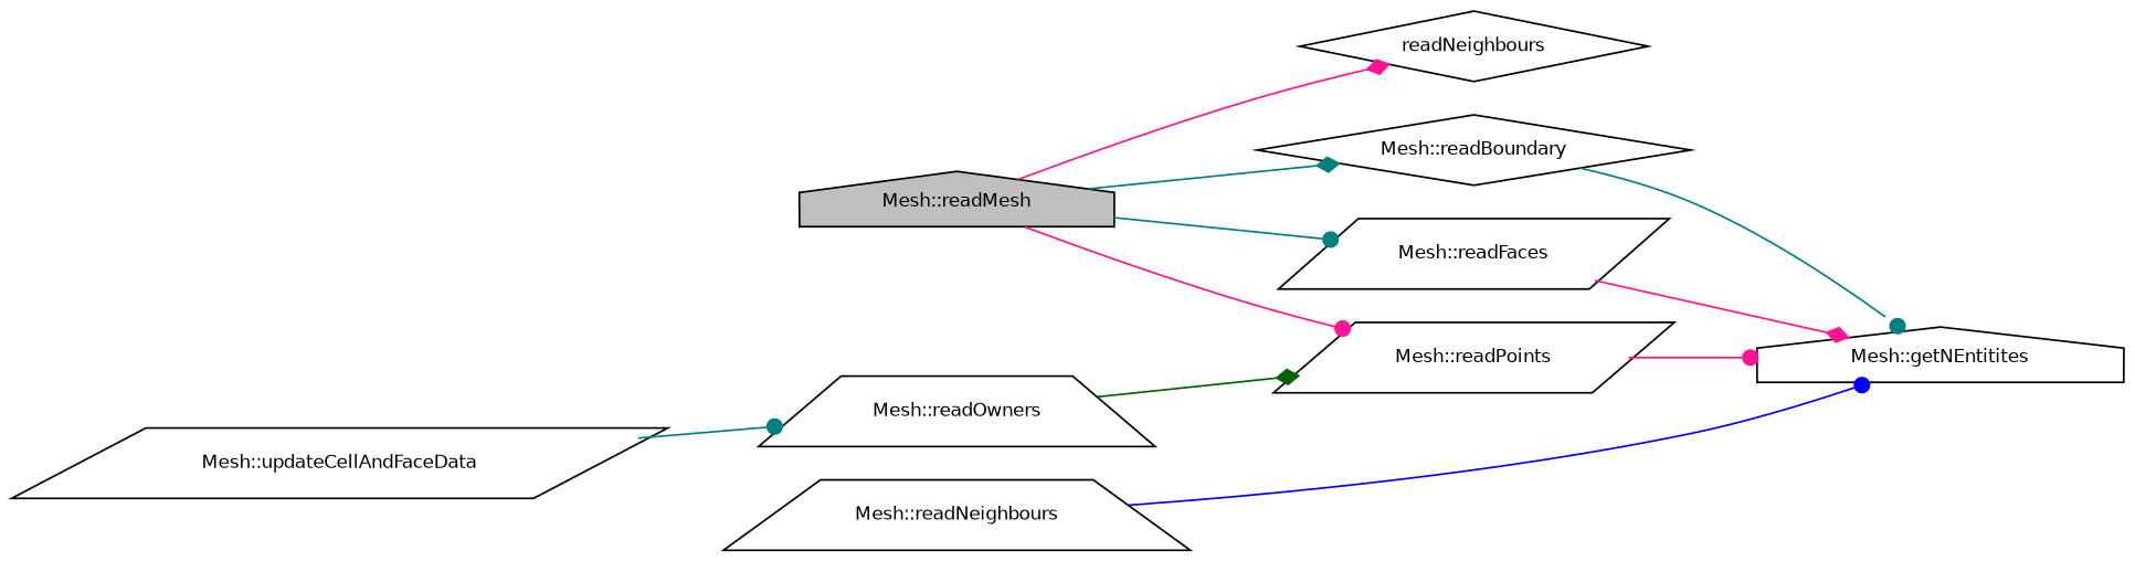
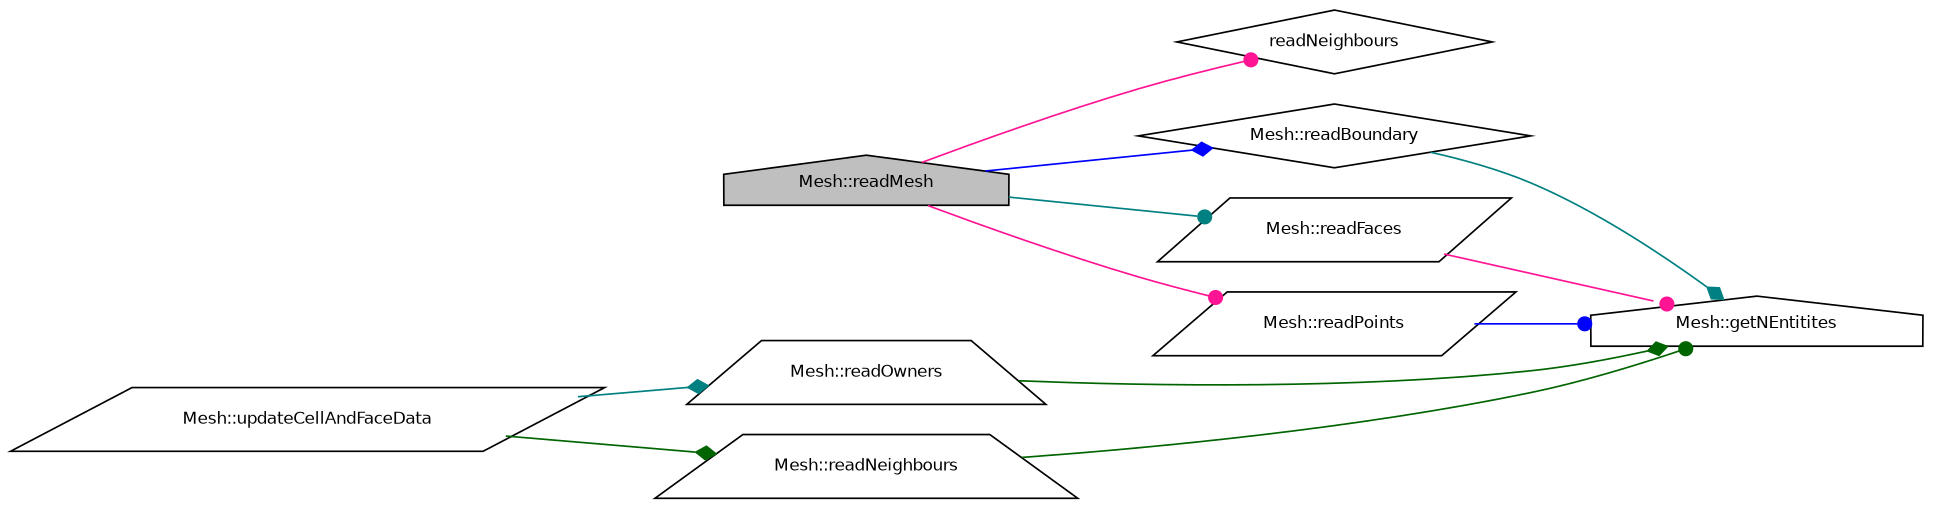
  digraph {
    rankdir=LR
    node [color=black fillcolor=white fontname=Helvetica fontsize=10 shape=parallelogram style=filled]
    edge [arrowhead=dot color=deeppink fontname=Helvetica fontsize=10 labelfontname=Helvetica labelfontsize=10 style=solid]
    n1 [fillcolor=grey75 fontcolor=black height=0.2 label="Mesh::readMesh" shape=house width=0.4]
    n2 [height=0.2 label=readNeighbours shape=diamond width=0.4]
    n3 [height=0.2 label="Mesh::readBoundary" shape=diamond width=0.4]
    n4 [height=0.2 label="Mesh::readFaces" width=0.4]
    n5 [height=0.2 label="Mesh::readPoints" width=0.4]
    n6 [height=0.2 label="Mesh::getNEntitites" shape=house width=0.4]
    n7 [height=0.2 label="Mesh::updateCellAndFaceData" width=0.4]
    n8 [height=0.2 label="Mesh::readNeighbours" shape=trapezium width=0.4]
    n9 [height=0.2 label="Mesh::readOwners" shape=trapezium width=0.4]
-   n1 -> n2 [arrowhead=diamond]
-   n1 -> n3 [arrowhead=diamond color=teal]
+   n1 -> n2
+   n1 -> n3 [arrowhead=diamond color=blue]
    n1 -> n4 [color=teal]
    n1 -> n5
-   n3 -> n6 [color=teal]
-   n4 -> n6 [arrowhead=diamond]
-   n5 -> n6
-   n7 -> n9 [color=teal]
-   n8 -> n6 [color=blue]
-   n9 -> n5 [arrowhead=diamond color=darkgreen]
+   n3 -> n6 [arrowhead=diamond color=teal]
+   n4 -> n6
+   n5 -> n6 [color=blue]
+   n7 -> n8 [arrowhead=diamond color=darkgreen]
+   n7 -> n9 [arrowhead=diamond color=teal]
+   n8 -> n6 [color=darkgreen]
+   n9 -> n6 [arrowhead=diamond color=darkgreen]
  }
